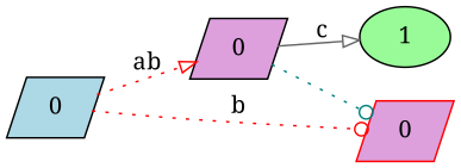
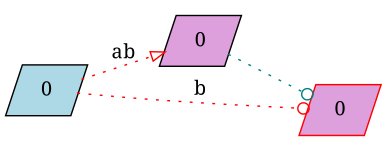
  digraph {
    rankdir=LR
    fontname="Noto Serif"
    node [style=filled fillcolor=plum shape=parallelogram fontname="Noto Serif"]
    edge [style=dotted color=red arrowhead=odot fontname="Noto Serif"]
    n1 [label=0]
    0 [fillcolor=lightblue]
    n3 [color=red label=0]
-   n4 [label=1 fillcolor=palegreen shape=ellipse]
    n1 -> n3 [color=teal]
-   n1 -> n4 [label=c color=gray40 style=solid arrowhead=onormal]
    0 -> n1 [label=ab arrowhead=onormal]
    0 -> n3 [label=b]
  }
